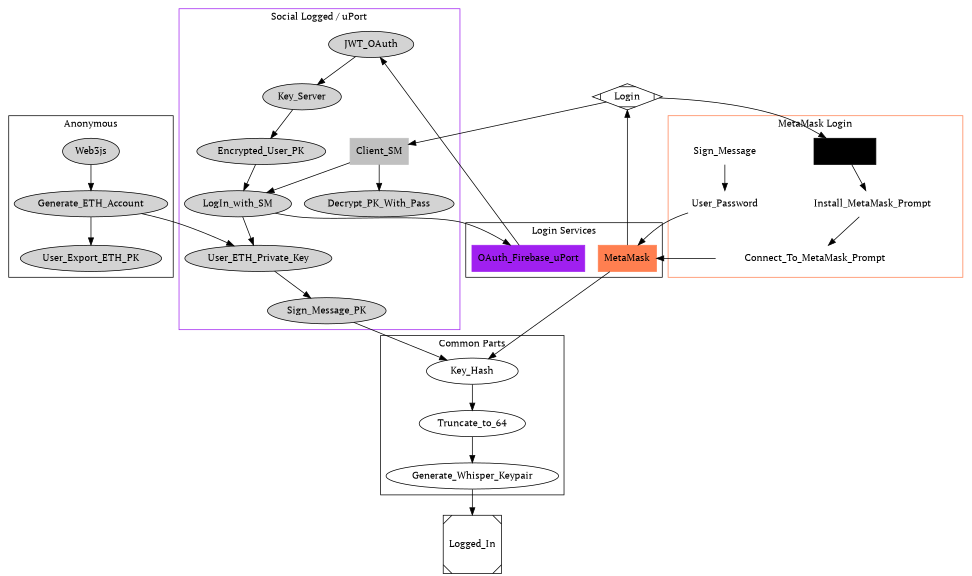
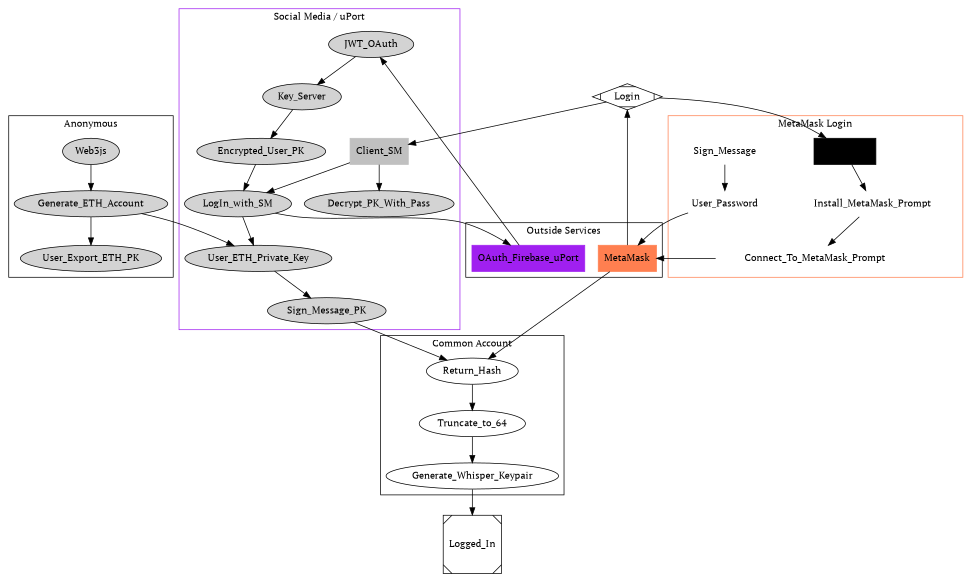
  digraph {
    fontname="PT Serif"
    node [fontname="PT Serif" style=filled]
    edge [fontname="PT Serif"]
    MetaMask [color=coral shape=box]
    OAuth_Firebase_uPort [color=purple shape=box]
-   Return_Hash [label=Key_Hash style=""]
+   Return_Hash [style=""]
    Truncate_to_64 [style=""]
    Generate_Whisper_Keypair [style=""]
    Client_MM [color=black shape=box]
    Install_MetaMask_Prompt [color=white]
    Sign_Message [color=white]
    Connect_To_MetaMask_Prompt [color=white]
    User_Password [color=white]
    Client_SM [color=grey shape=box]
    LogIn_with_SM
    Decrypt_PK_With_Pass
    JWT_OAuth
    Key_Server
    Encrypted_User_PK
    User_ETH_Private_Key
    Sign_Message_PK
    Web3js
    Generate_ETH_Account
    User_Export_ETH_PK
    Login [shape=Mdiamond style=""]
    Logged_In [shape=Msquare style=""]
    subgraph cluster_1 {
-     label="Login Services"
+     label="Outside Services"
      MetaMask
      OAuth_Firebase_uPort
    }
    subgraph cluster_2 {
-     label="Common Parts"
+     label="Common Account"
      Return_Hash
      Truncate_to_64
      Generate_Whisper_Keypair
    }
    subgraph cluster_3 {
      color=coral
      label="MetaMask Login"
      Client_MM
      Install_MetaMask_Prompt
      Sign_Message
      Connect_To_MetaMask_Prompt
      User_Password
    }
    subgraph cluster_4 {
      color=purple
-     label="Social Logged / uPort"
+     label="Social Media / uPort"
      Client_SM
      LogIn_with_SM
      Decrypt_PK_With_Pass
      JWT_OAuth
      Key_Server
      Encrypted_User_PK
      User_ETH_Private_Key
      Sign_Message_PK
    }
    subgraph cluster_5 {
      color=black
      label=Anonymous
      Web3js
      Generate_ETH_Account
      User_Export_ETH_PK
    }
    MetaMask -> Return_Hash
    MetaMask -> Login
    OAuth_Firebase_uPort -> JWT_OAuth
    Return_Hash -> Truncate_to_64
    Truncate_to_64 -> Generate_Whisper_Keypair
    Generate_Whisper_Keypair -> Logged_In
    Client_MM -> Install_MetaMask_Prompt
    Install_MetaMask_Prompt -> Connect_To_MetaMask_Prompt
    Sign_Message -> User_Password
    Connect_To_MetaMask_Prompt -> MetaMask
    User_Password -> MetaMask
    Client_SM -> LogIn_with_SM
    Client_SM -> Decrypt_PK_With_Pass
    LogIn_with_SM -> OAuth_Firebase_uPort
    LogIn_with_SM -> User_ETH_Private_Key
    JWT_OAuth -> Key_Server
    Key_Server -> Encrypted_User_PK
    Encrypted_User_PK -> LogIn_with_SM
    User_ETH_Private_Key -> Sign_Message_PK
    Sign_Message_PK -> Return_Hash
    Web3js -> Generate_ETH_Account
    Generate_ETH_Account -> User_ETH_Private_Key
    Generate_ETH_Account -> User_Export_ETH_PK
    Login -> Client_MM
    Login -> Client_SM
  }
